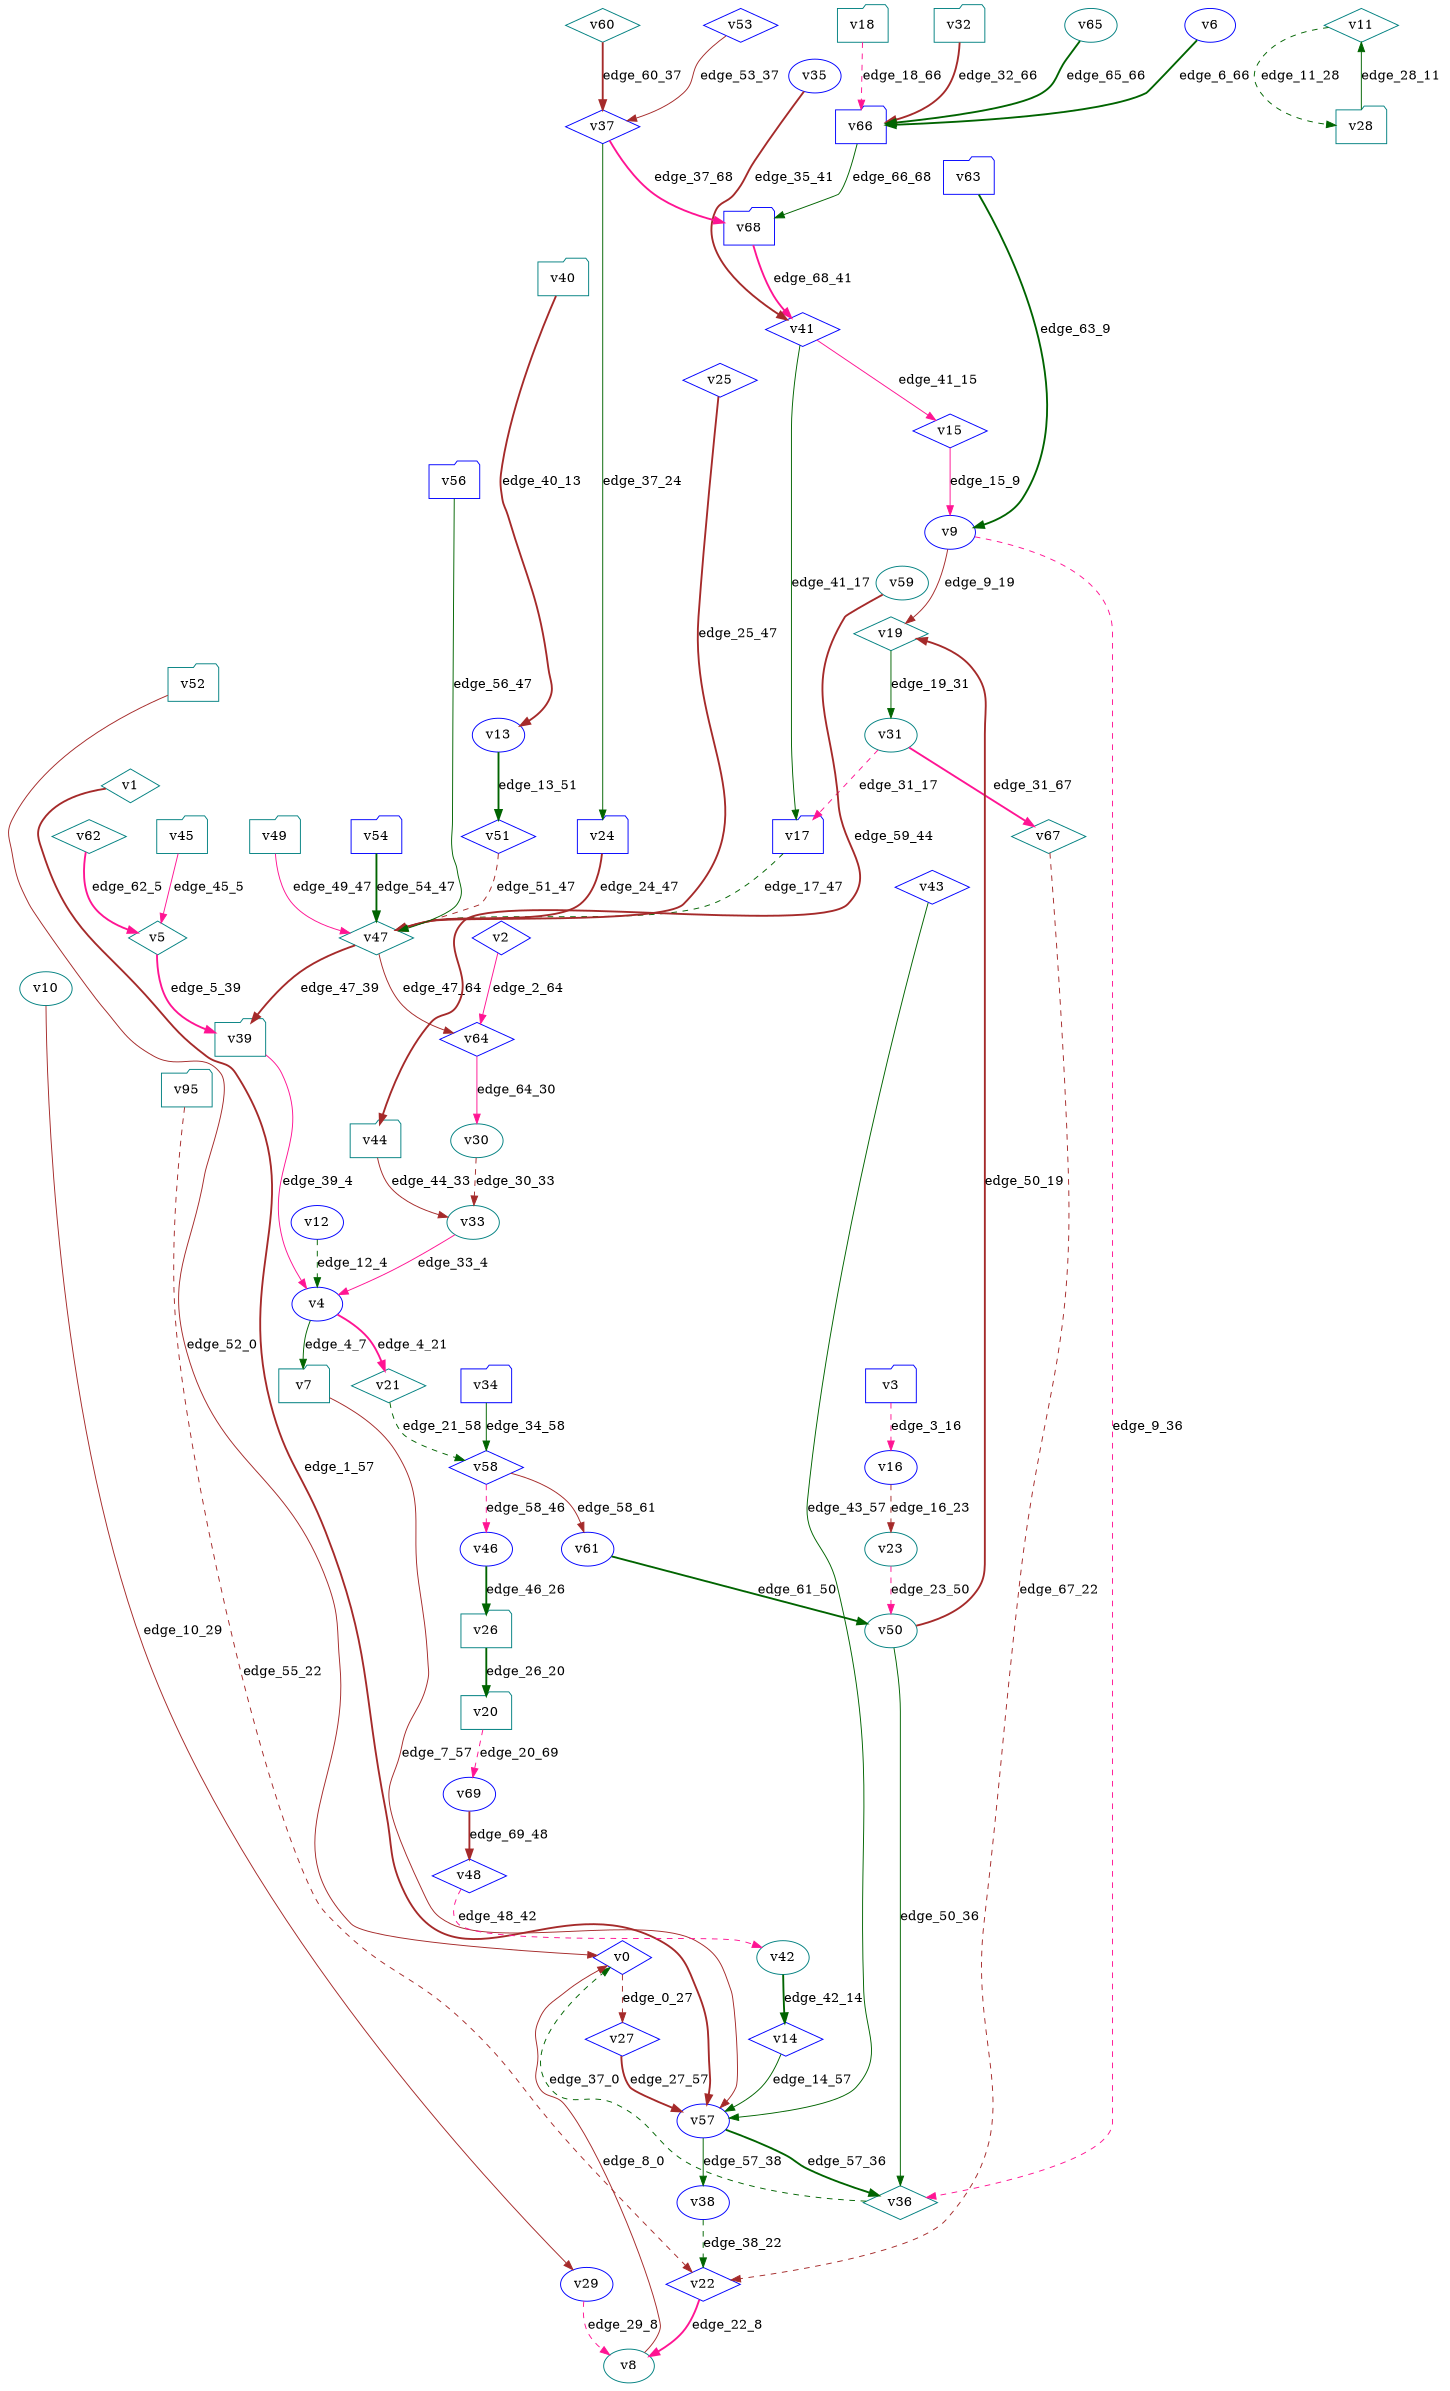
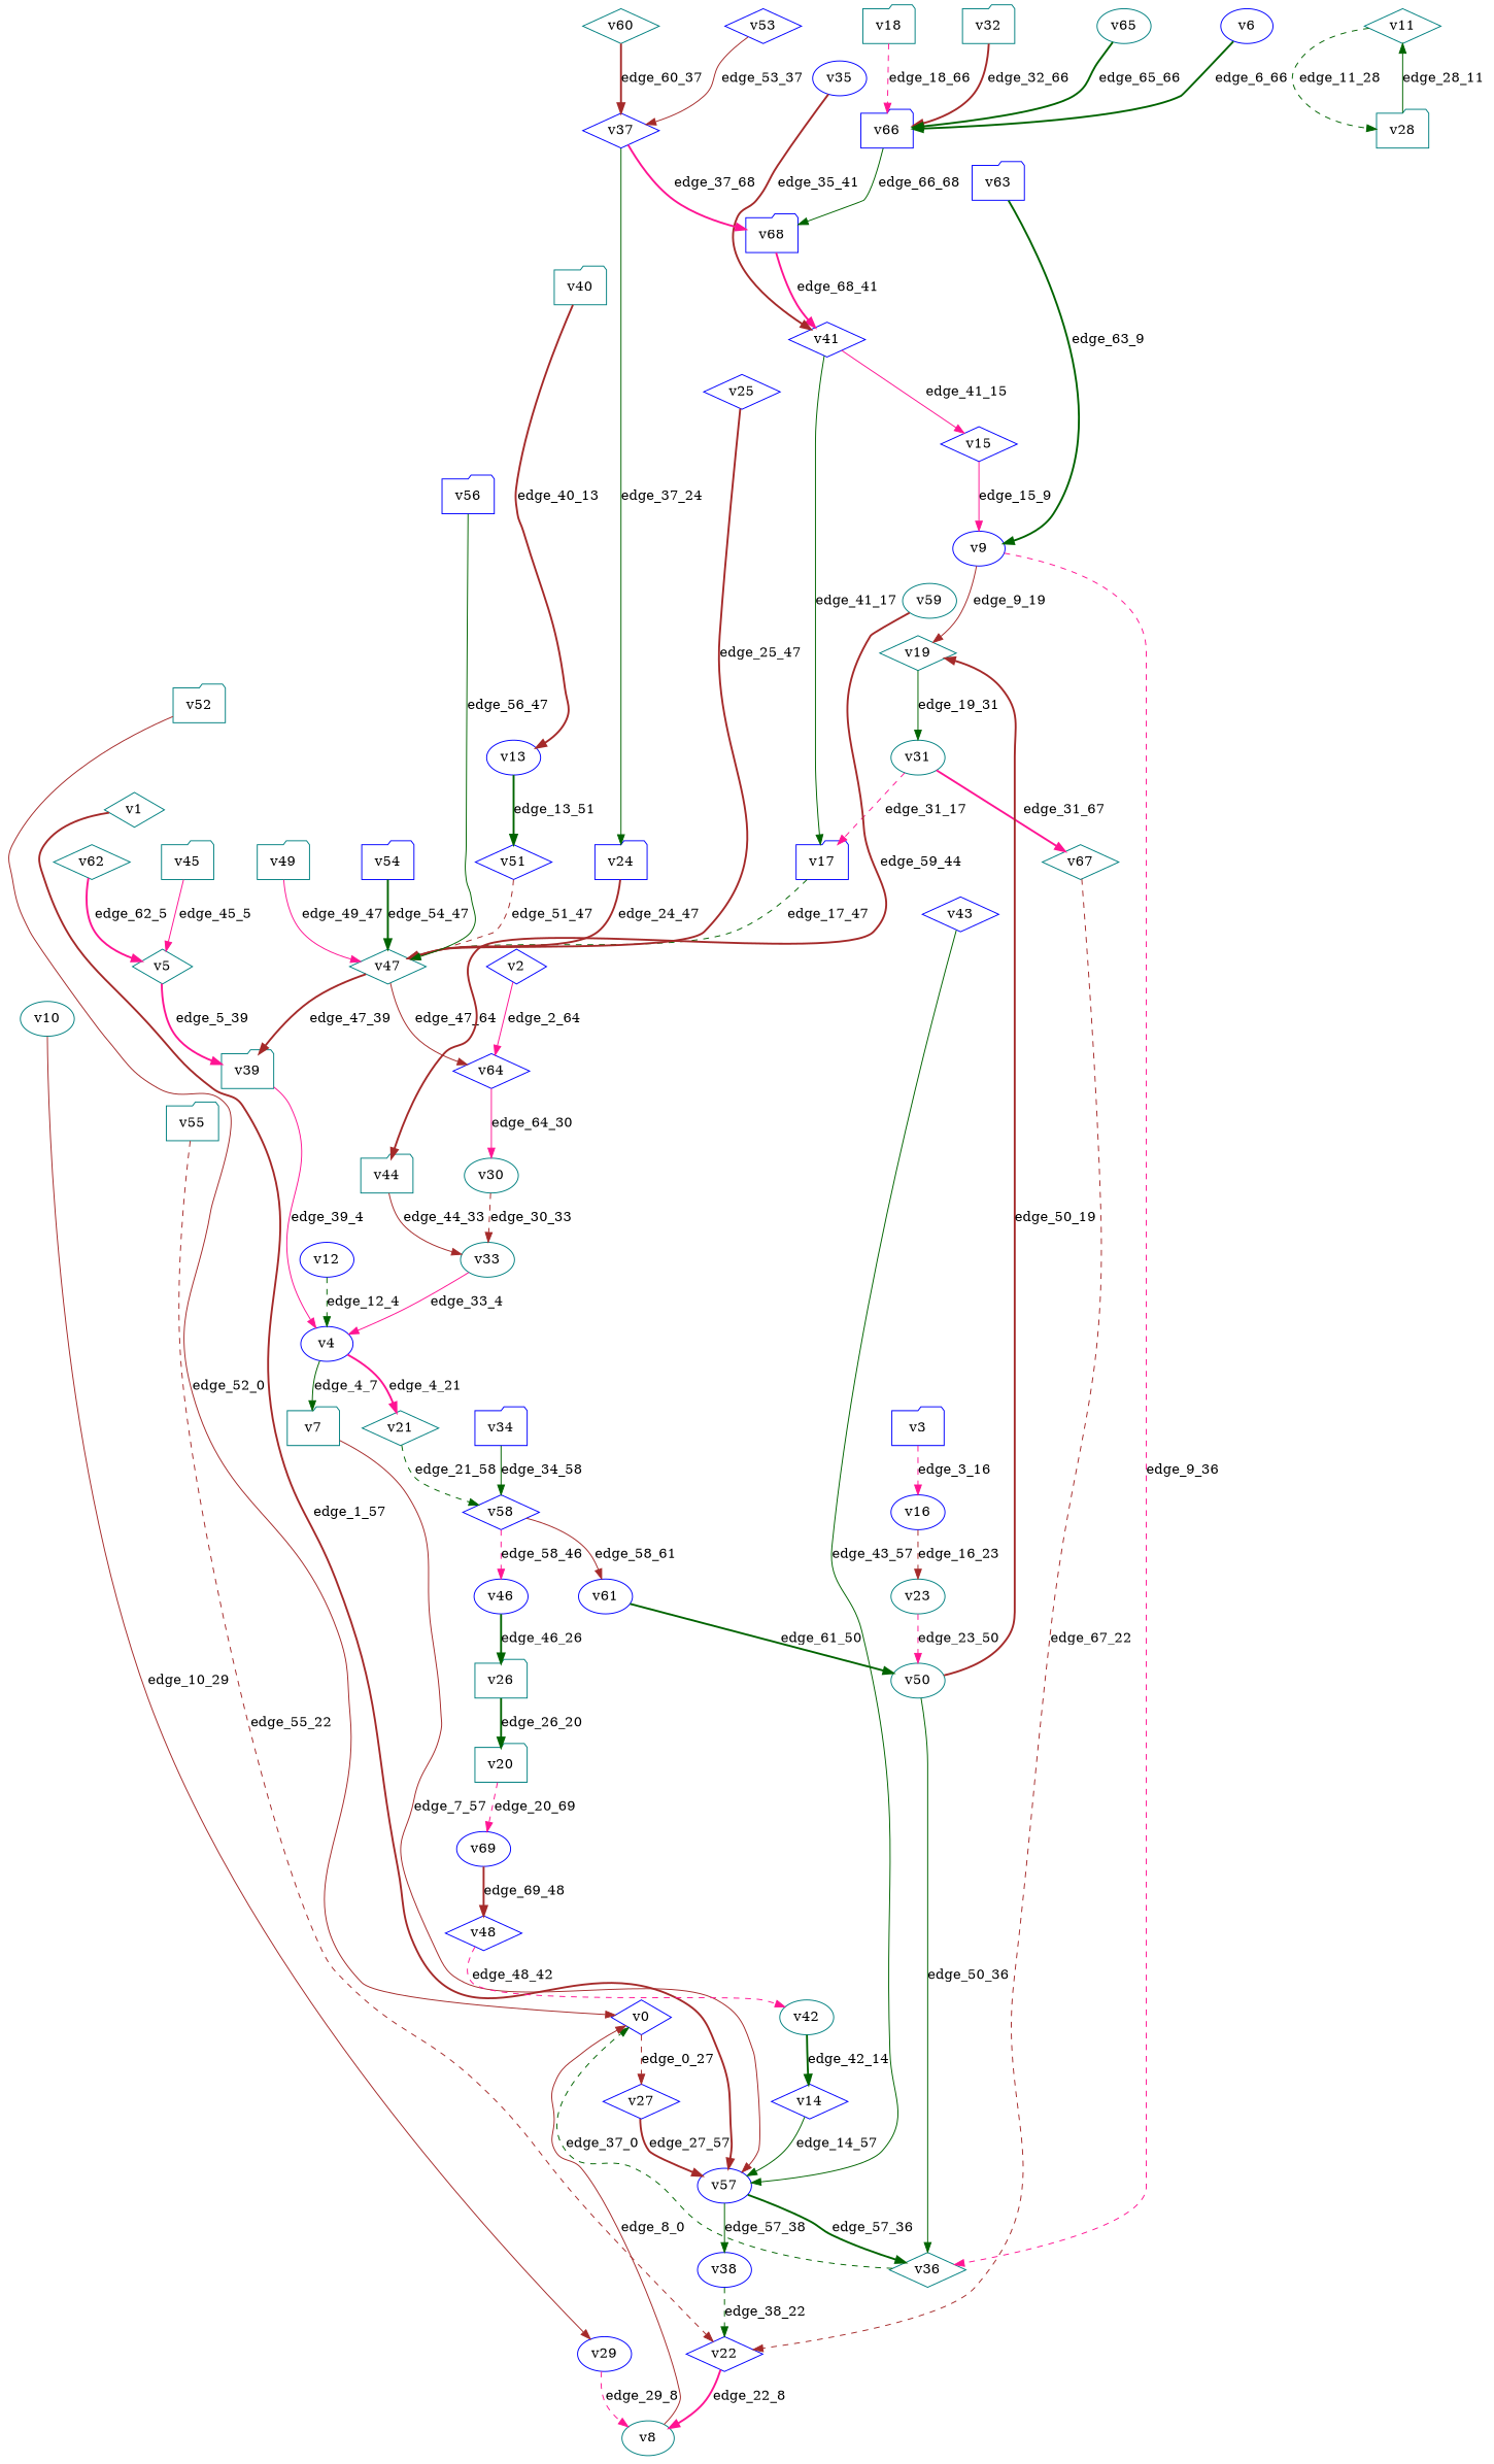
  digraph {
    node [color=blue player=1 shape=diamond]
    edge [color=darkgreen style=bold]
    v0 [player=-1]
    v27 [player=0]
    v57 [player=-1 shape=ellipse]
    v1 [color=teal]
    v36 [color=teal player=0]
    v38 [shape=ellipse]
    v2 [player=-1]
    v64 [player=0]
    v30 [color=teal player=-1 shape=ellipse]
    v3 [shape=folder]
    v16 [player=-1 shape=ellipse]
    v23 [color=teal shape=ellipse]
    v4 [player=-1 shape=ellipse]
    v7 [color=teal player=0 shape=folder]
    v21 [color=teal]
    v58 [player=-1]
    v5 [color=teal player=-1]
    v39 [color=teal player=0 shape=folder]
    v6 [player=0 shape=ellipse]
    v66 [player=-1 shape=folder]
    v68 [player=0 shape=folder]
    v8 [color=teal player=0 shape=ellipse]
    v9 [player=-1 shape=ellipse]
    v19 [color=teal]
    v31 [color=teal player=-1 shape=ellipse]
    v10 [color=teal shape=ellipse]
    v29 [player=-1 shape=ellipse]
    v11 [color=teal player=-1]
    v28 [color=teal shape=folder]
    v12 [player=0 shape=ellipse]
    v13 [player=-1 shape=ellipse]
    v51
    v47 [color=teal player=-1]
    v14 [player=0]
    v15 [player=0]
    v50 [color=teal player=-1 shape=ellipse]
    v17 [player=0 shape=folder]
    v18 [color=teal player=0 shape=folder]
    v67 [color=teal player=0]
    v20 [color=teal shape=folder]
    v69 [player=-1 shape=ellipse]
    v48
    v46 [shape=ellipse]
    v61 [shape=ellipse]
    v22 [player=-1]
    v24 [player=0 shape=folder]
    v25 [player=0]
    v26 [color=teal player=-1 shape=folder]
    v33 [color=teal shape=ellipse]
    v32 [color=teal player=0 shape=folder]
    v34 [shape=folder]
    v35 [shape=ellipse]
    v41 [player=-1]
    v37 [player=-1]
    v40 [color=teal player=0 shape=folder]
    v42 [color=teal player=-1 shape=ellipse]
    v43
    v44 [color=teal player=-1 shape=folder]
    v45 [color=teal shape=folder]
    v49 [color=teal shape=folder]
    v52 [color=teal player=0 shape=folder]
    v53
    v54 [shape=folder]
-   v55 [color=teal player=0 shape=folder label=v95]
+   v55 [color=teal player=0 shape=folder]
    v56 [player=0 shape=folder]
    v59 [color=teal shape=ellipse]
    v60 [color=teal player=0]
    v62 [color=teal]
    v63 [shape=folder]
    v65 [color=teal player=0 shape=ellipse]
    v0 -> v27 [color=brown label=edge_0_27 probability=1.000000 style=dashed]
    v27 -> v57 [color=brown discount=0.770135 label=edge_27_57 weight=2.374614]
    v57 -> v36 [label=edge_57_36 probability=0.444338]
    v57 -> v38 [label=edge_57_38 probability=0.555662 style=solid]
    v1 -> v57 [color=brown discount=0.292781 label=edge_1_57 weight=-2.660747]
    v36 -> v0 [discount=0.838150 label=edge_37_0 style=dashed weight=-6.692071]
    v38 -> v22 [discount=0.468258 label=edge_38_22 style=dashed weight=8.962948]
    v2 -> v64 [color=deeppink label=edge_2_64 probability=1.000000 style=solid]
    v64 -> v30 [color=deeppink discount=0.424061 label=edge_64_30 style=solid weight=7.066181]
    v30 -> v33 [color=brown label=edge_30_33 probability=1.000000 style=dashed]
    v3 -> v16 [color=deeppink discount=0.249182 label=edge_3_16 style=dashed weight=7.917408]
    v16 -> v23 [color=brown label=edge_16_23 probability=1.000000 style=dashed]
    v23 -> v50 [color=deeppink discount=0.457496 label=edge_23_50 style=dashed weight=4.561904]
    v4 -> v7 [label=edge_4_7 probability=0.577678 style=solid]
    v4 -> v21 [color=deeppink label=edge_4_21 probability=0.422322]
    v7 -> v57 [color=brown discount=0.414905 label=edge_7_57 style=solid weight=-7.117293]
    v21 -> v58 [discount=0.523270 label=edge_21_58 style=dashed weight=-8.769256]
    v58 -> v46 [color=deeppink label=edge_58_46 probability=0.542361 style=dashed]
    v58 -> v61 [color=brown label=edge_58_61 probability=0.457639 style=solid]
    v5 -> v39 [color=deeppink label=edge_5_39 probability=1.000000]
    v39 -> v4 [color=deeppink discount=0.460837 label=edge_39_4 style=solid weight=-6.613873]
    v6 -> v66 [discount=0.476936 label=edge_6_66 weight=-9.563786]
    v66 -> v68 [label=edge_66_68 probability=1.000000 style=solid]
    v68 -> v41 [color=deeppink discount=0.717523 label=edge_68_41 weight=-8.681343]
    v8 -> v0 [color=brown discount=0.812744 label=edge_8_0 style=solid weight=-6.585109]
    v9 -> v36 [color=deeppink label=edge_9_36 probability=0.551648 style=dashed]
    v9 -> v19 [color=brown label=edge_9_19 probability=0.448352 style=solid]
    v19 -> v31 [discount=0.529998 label=edge_19_31 style=solid weight=7.101156]
    v31 -> v17 [color=deeppink label=edge_31_17 probability=0.367224 style=dashed]
    v31 -> v67 [color=deeppink label=edge_31_67 probability=0.632776]
    v10 -> v29 [color=brown discount=0.699586 label=edge_10_29 style=solid weight=-8.306526]
    v29 -> v8 [color=deeppink label=edge_29_8 probability=1.000000 style=dashed]
    v11 -> v28 [label=edge_11_28 probability=1.000000 style=dashed]
    v28 -> v11 [discount=0.251488 label=edge_28_11 style=solid weight=4.725591]
    v12 -> v4 [discount=0.285830 label=edge_12_4 style=dashed weight=7.592355]
    v13 -> v51 [label=edge_13_51 probability=1.000000]
    v51 -> v47 [color=brown discount=0.388839 label=edge_51_47 style=dashed weight=-7.276613]
    v47 -> v64 [color=brown label=edge_47_64 probability=0.354424 style=solid]
    v47 -> v39 [color=brown label=edge_47_39 probability=0.645576]
    v14 -> v57 [discount=0.683732 label=edge_14_57 style=solid weight=1.228352]
    v15 -> v9 [color=deeppink discount=0.619775 label=edge_15_9 style=solid weight=2.232217]
    v50 -> v36 [label=edge_50_36 probability=0.667167 style=solid]
    v50 -> v19 [color=brown label=edge_50_19 probability=0.332833]
    v17 -> v47 [discount=0.719873 label=edge_17_47 style=dashed weight=-1.635534]
    v18 -> v66 [color=deeppink discount=0.203453 label=edge_18_66 style=dashed weight=1.731898]
    v67 -> v22 [color=brown discount=0.732317 label=edge_67_22 style=dashed weight=0.501202]
    v20 -> v69 [color=deeppink discount=0.714759 label=edge_20_69 style=dashed weight=-1.368708]
    v69 -> v48 [color=brown label=edge_69_48 probability=1.000000]
    v48 -> v42 [color=deeppink discount=0.362763 label=edge_48_42 style=dashed weight=-1.058942]
    v46 -> v26 [discount=0.822352 label=edge_46_26 weight=7.447528]
    v61 -> v50 [discount=0.523875 label=edge_61_50 weight=-5.685698]
    v22 -> v8 [color=deeppink label=edge_22_8 probability=1.000000]
    v24 -> v47 [color=brown discount=0.314793 label=edge_24_47 weight=6.299102]
    v25 -> v47 [color=brown discount=0.405309 label=edge_25_47 weight=-8.492755]
    v26 -> v20 [label=edge_26_20 probability=1.000000]
    v33 -> v4 [color=deeppink discount=0.759327 label=edge_33_4 style=solid weight=-2.202393]
    v32 -> v66 [color=brown discount=0.145187 label=edge_32_66 weight=-1.818795]
    v34 -> v58 [discount=0.696816 label=edge_34_58 style=solid weight=6.488940]
    v35 -> v41 [color=brown discount=0.282852 label=edge_35_41 weight=-6.682685]
    v41 -> v15 [color=deeppink label=edge_41_15 probability=0.502167 style=solid]
    v41 -> v17 [label=edge_41_17 probability=0.497833 style=solid]
    v37 -> v68 [color=deeppink label=edge_37_68 probability=0.372229]
    v37 -> v24 [label=edge_37_24 probability=0.627771 style=solid]
    v40 -> v13 [color=brown discount=0.810971 label=edge_40_13 weight=-3.992662]
    v42 -> v14 [label=edge_42_14 probability=1.000000]
    v43 -> v57 [discount=0.637716 label=edge_43_57 style=solid weight=-6.666924]
    v44 -> v33 [color=brown label=edge_44_33 probability=1.000000 style=solid]
    v45 -> v5 [color=deeppink discount=0.590716 label=edge_45_5 style=solid weight=7.588539]
    v49 -> v47 [color=deeppink discount=0.839339 label=edge_49_47 style=solid weight=7.746062]
    v52 -> v0 [color=brown discount=0.839395 label=edge_52_0 style=solid weight=-4.873560]
    v53 -> v37 [color=brown discount=0.505520 label=edge_53_37 style=solid weight=-2.221085]
    v54 -> v47 [discount=0.417705 label=edge_54_47 weight=5.077145]
    v55 -> v22 [color=brown discount=0.385856 label=edge_55_22 style=dashed weight=-9.515180]
    v56 -> v47 [discount=0.119068 label=edge_56_47 style=solid weight=-8.602429]
    v59 -> v44 [color=brown discount=0.142283 label=edge_59_44 weight=-9.233218]
    v60 -> v37 [color=brown discount=0.216610 label=edge_60_37 weight=5.302345]
    v62 -> v5 [color=deeppink discount=0.889259 label=edge_62_5 weight=8.865534]
    v63 -> v9 [discount=0.124296 label=edge_63_9 weight=-5.781556]
    v65 -> v66 [discount=0.108465 label=edge_65_66 weight=-9.083175]
  }
